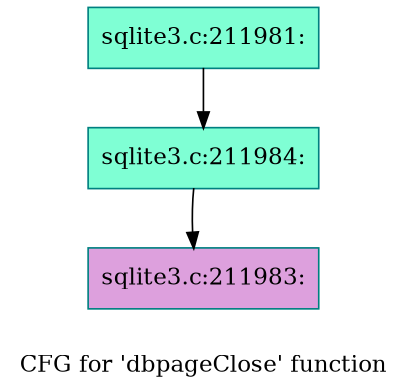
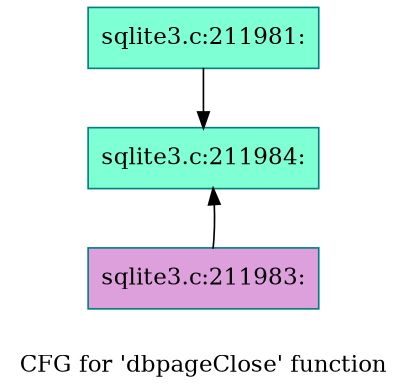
  digraph {
    label="CFG for 'dbpageClose' function"
    node [color=teal fillcolor=aquamarine shape=record style=filled]
    n1 [label="{sqlite3.c:211981:}"]
    n2 [label="{sqlite3.c:211984:}"]
    n3 [fillcolor=plum label="{sqlite3.c:211983:}"]
    n1 -> n2
-   n2 -> n3
+   n3 -> n2
  }
